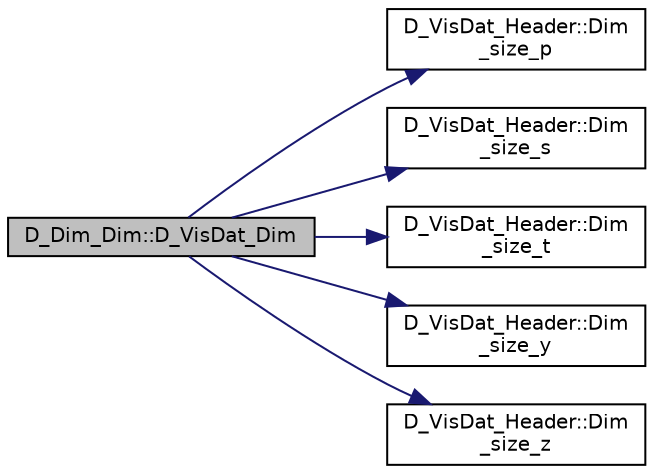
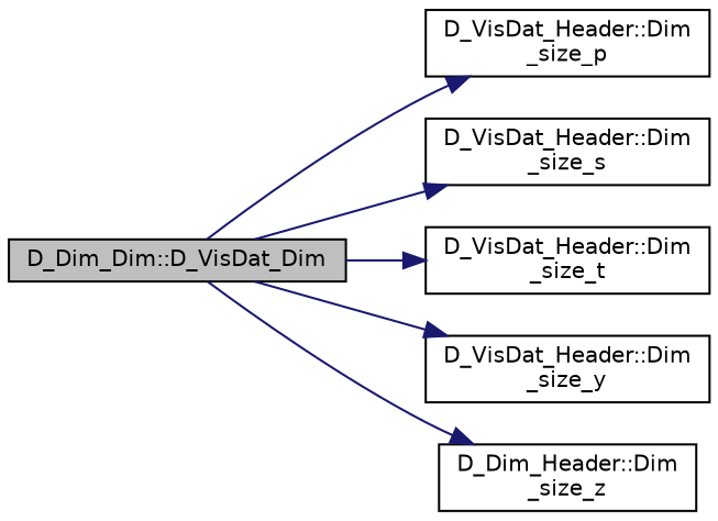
  digraph {
    rankdir=LR
    node [color=black fillcolor=white fontname=Helvetica fontsize=10 shape=record style=filled]
    edge [color=midnightblue fontname=Helvetica fontsize=10 labelfontname=Helvetica labelfontsize=10 style=solid]
    n1 [fillcolor=grey75 fontcolor=black height=0.2 label="D_Dim_Dim::D_VisDat_Dim" width=0.4]
    n2 [height=0.2 label="D_VisDat_Header::Dim\l_size_p" width=0.4]
    n3 [height=0.2 label="D_VisDat_Header::Dim\l_size_s" width=0.4]
    n4 [height=0.2 label="D_VisDat_Header::Dim\l_size_t" width=0.4]
    n5 [height=0.2 label="D_VisDat_Header::Dim\l_size_y" width=0.4]
-   n6 [height=0.2 label="D_VisDat_Header::Dim\l_size_z" width=0.4]
+   n6 [height=0.2 label="D_Dim_Header::Dim\l_size_z" width=0.4]
    n1 -> n2
    n1 -> n3
    n1 -> n4
    n1 -> n5
    n1 -> n6
  }
